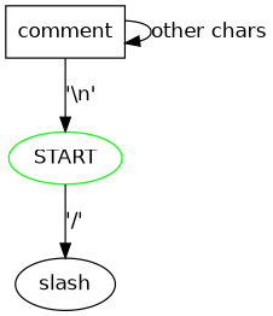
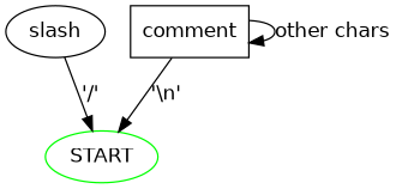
  digraph {
    fontname="DejaVu Sans"
    node [fontname="DejaVu Sans"]
    edge [fontname="DejaVu Sans"]
    START [color=green shape=ellipse]
    slash
    comment [shape=box]
-   START -> slash [label="'/'"]
+   slash -> START [label="'/'"]
    comment -> START [label="'\\n'"]
    comment -> comment [label="other chars"]
  }
